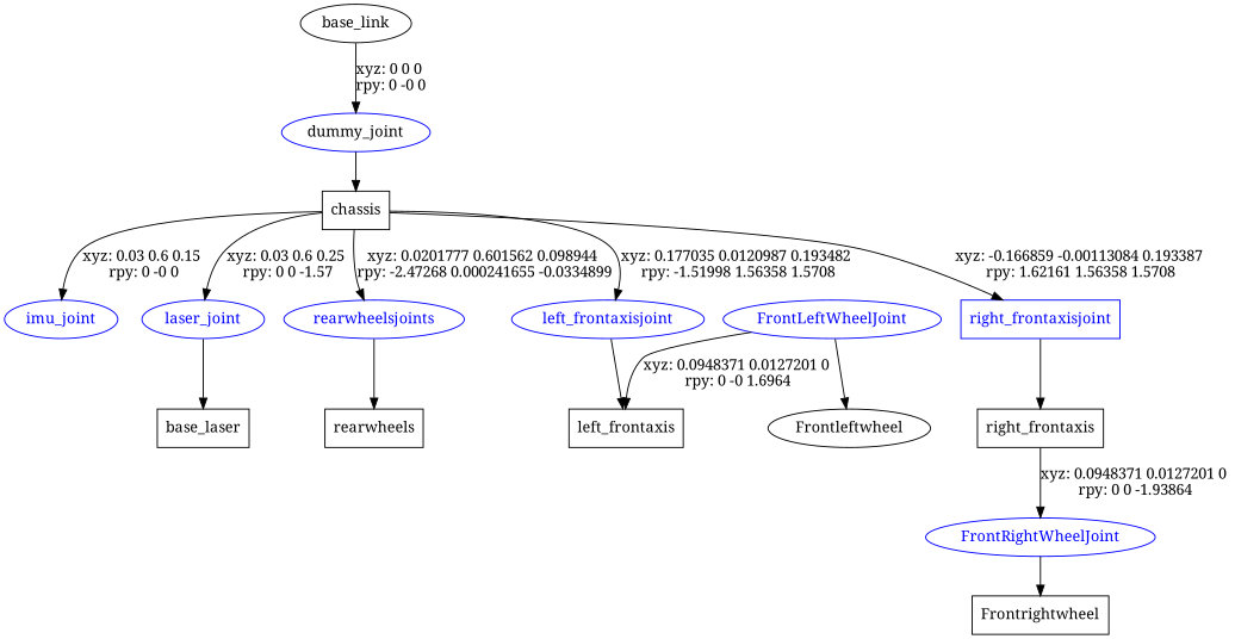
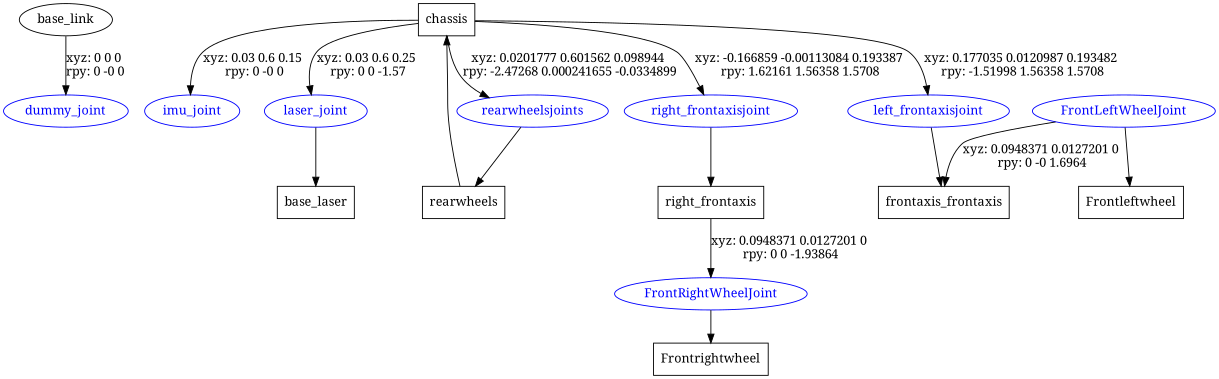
  digraph {
    fontname="Noto Serif"
    node [fontname="Noto Serif" shape=ellipse]
    edge [fontname="Noto Serif"]
    n1 [label=base_link]
-   dummy_joint [color=blue fontcolor=black]
+   dummy_joint [color=blue fontcolor=blue]
    n3 [label=chassis shape=box]
    imu_joint [color=blue fontcolor=blue]
    laser_joint [color=blue fontcolor=blue]
    left_frontaxisjoint [color=blue fontcolor=blue]
    rearwheelsjoints [color=blue fontcolor=blue]
-   right_frontaxisjoint [color=blue fontcolor=blue shape=box]
+   right_frontaxisjoint [color=blue fontcolor=blue]
    n9 [label=base_laser shape=box]
-   n10 [label=left_frontaxis shape=box]
+   n10 [label=frontaxis_frontaxis shape=box]
    n11 [label=rearwheels shape=box]
    n12 [label=right_frontaxis shape=box]
    FrontLeftWheelJoint [color=blue fontcolor=blue]
-   n14 [label=Frontleftwheel]
+   n14 [label=Frontleftwheel shape=box]
    FrontRightWheelJoint [color=blue fontcolor=blue]
    n16 [label=Frontrightwheel shape=box]
    n1 -> dummy_joint [label="xyz: 0 0 0 \nrpy: 0 -0 0"]
-   dummy_joint -> n3
+   n11 -> n3
    n3 -> imu_joint [label="xyz: 0.03 0.6 0.15 \nrpy: 0 -0 0"]
    n3 -> laser_joint [label="xyz: 0.03 0.6 0.25 \nrpy: 0 0 -1.57"]
    n3 -> left_frontaxisjoint [label="xyz: 0.177035 0.0120987 0.193482 \nrpy: -1.51998 1.56358 1.5708"]
    n3 -> rearwheelsjoints [label="xyz: 0.0201777 0.601562 0.098944 \nrpy: -2.47268 0.000241655 -0.0334899"]
    n3 -> right_frontaxisjoint [label="xyz: -0.166859 -0.00113084 0.193387 \nrpy: 1.62161 1.56358 1.5708"]
    laser_joint -> n9
    left_frontaxisjoint -> n10
    rearwheelsjoints -> n11
    right_frontaxisjoint -> n12
    n12 -> FrontRightWheelJoint [label="xyz: 0.0948371 0.0127201 0 \nrpy: 0 0 -1.93864"]
    FrontLeftWheelJoint -> n10 [label="xyz: 0.0948371 0.0127201 0 \nrpy: 0 -0 1.6964"]
    FrontLeftWheelJoint -> n14
    FrontRightWheelJoint -> n16
  }
